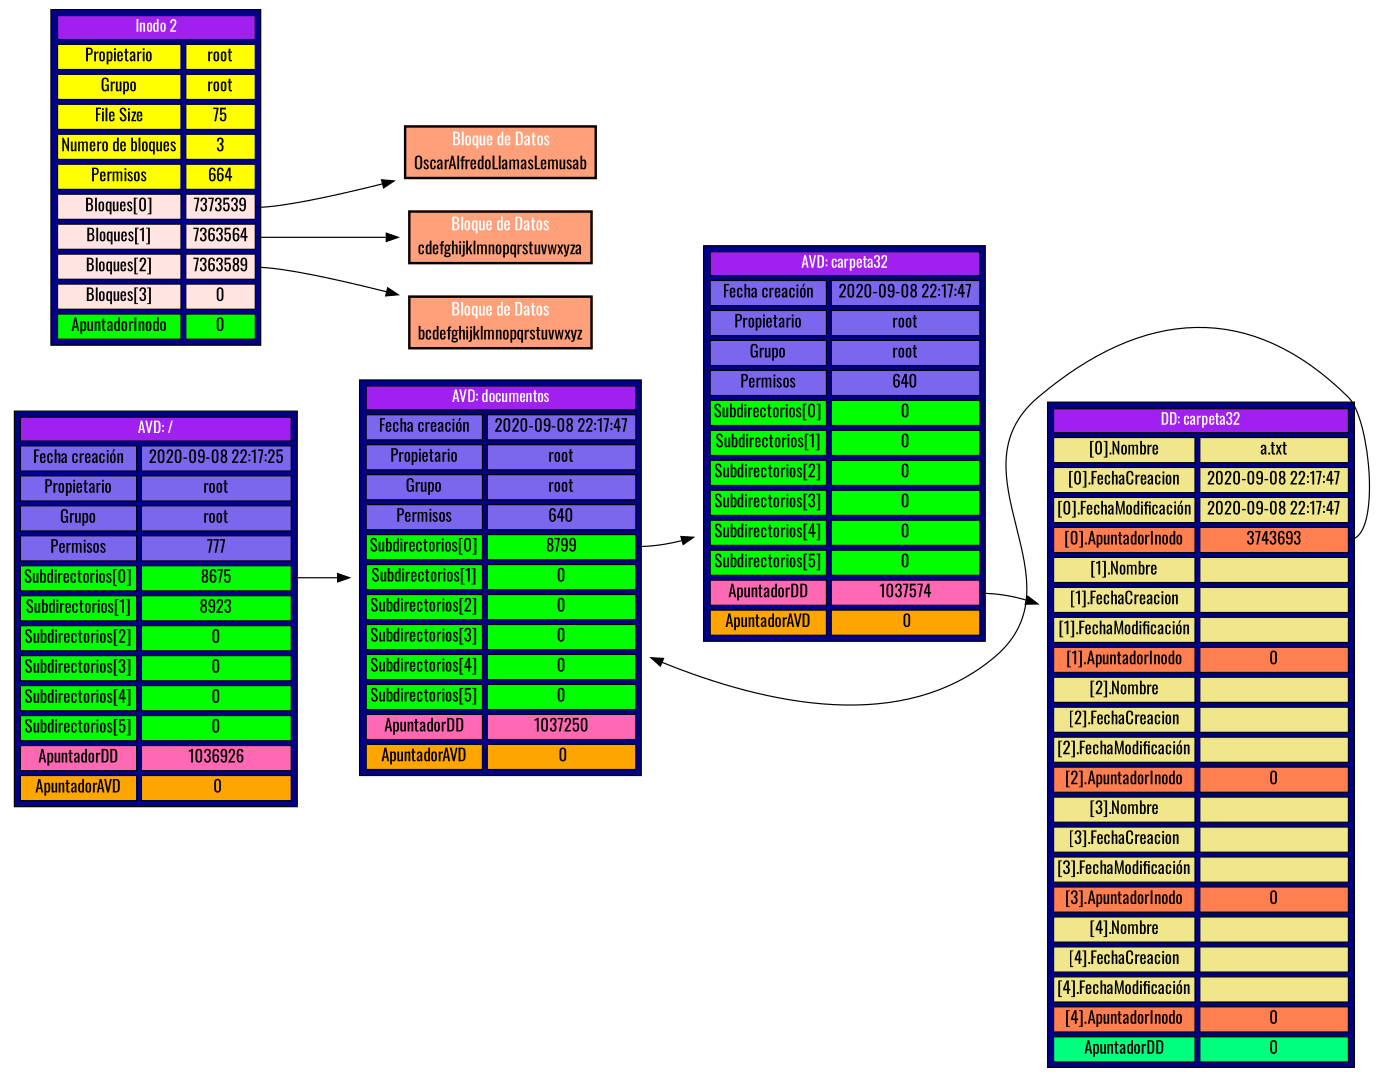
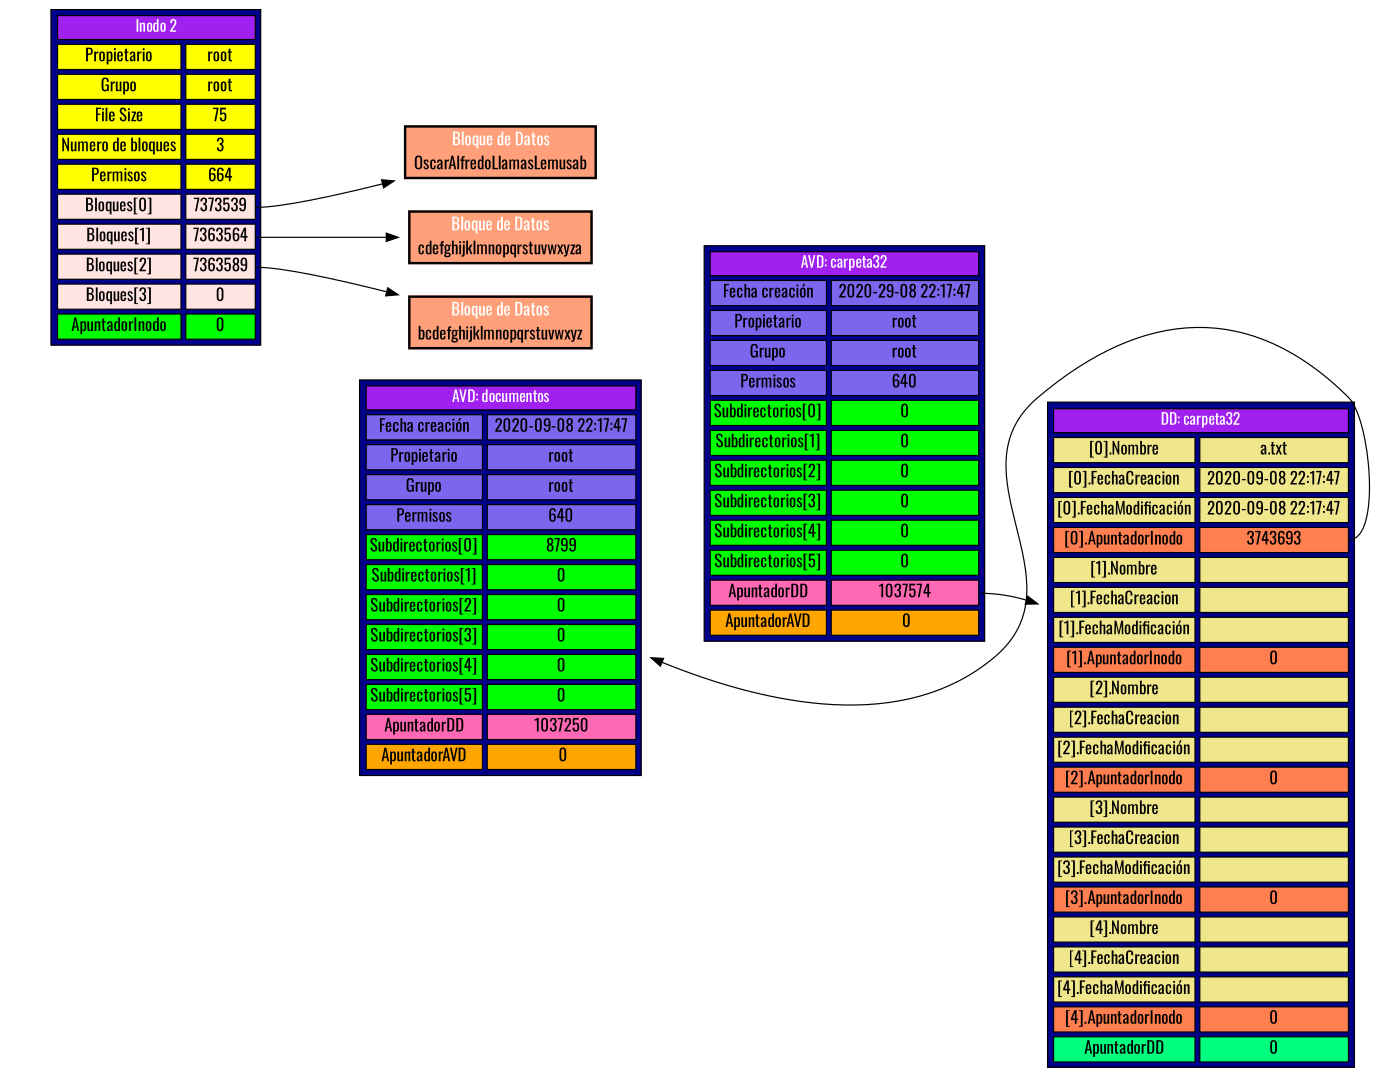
  digraph {
    fontname=Oswald
    rankdir=LR
    node [fontname=Oswald shape=plaintext]
    edge [fontname=Oswald tailport=0]
-   n1 [label=< 	<TABLE BORDER="1"  cellpadding="2"   CELLBORDER="1" CELLSPACING="4" BGCOLOR="blue4" color = 'black'>             	   <TR>  		   <TD bgcolor='purple' colspan="2"><font color='white' point-size='13'>AVD: /</font></TD> 	   </TR> 	   <TR>  		   <TD bgcolor='slateblue2' >Fecha creación</TD> 		   <TD bgcolor='slateblue2' > 2020-09-08 22:17:25 </TD> 	   </TR> 	   <TR> 		   <TD bgcolor='slateblue2' >Propietario</TD> 		   <TD bgcolor='slateblue2' > root </TD> 	   </TR> 	   <TR> 		   <TD bgcolor='slateblue2' >Grupo</TD> 		   <TD bgcolor='slateblue2' > root </TD> 	   </TR> 	   <TR> 		   <TD bgcolor='slateblue2' >Permisos</TD> 		   <TD bgcolor='slateblue2' > 777 </TD> 	   </TR> 	   <TR> 		   <TD  bgcolor='green1' >Subdirectorios[0]</TD> 		   <TD  bgcolor='green1' PORT="0"> 8675 </TD> 	   </TR> 	   <TR> 		   <TD  bgcolor='green1' >Subdirectorios[1]</TD> 		   <TD  bgcolor='green1' PORT="1"> 8923 </TD> 	   </TR> 	   <TR> 		   <TD  bgcolor='green1' >Subdirectorios[2]</TD> 		   <TD  bgcolor='green1' PORT="2"> 0 </TD> 	   </TR> 	   <TR> 		   <TD  bgcolor='green1' >Subdirectorios[3]</TD> 		   <TD  bgcolor='green1' PORT="3"> 0 </TD> 	   </TR> 	   <TR> 		   <TD  bgcolor='green1' >Subdirectorios[4]</TD> 		   <TD  bgcolor='green1' PORT="4"> 0 </TD> 	   </TR> 	   <TR> 		   <TD  bgcolor='green1' >Subdirectorios[5]</TD> 		   <TD  bgcolor='green1' PORT="5"> 0 </TD> 	   </TR> 	   <TR> 		   <TD  bgcolor='hotpink' >ApuntadorDD</TD> 		   <TD  bgcolor='hotpink' PORT="6"> 1036926 </TD> 	   </TR> 	   <TR> 		   <TD  bgcolor='orange' >ApuntadorAVD</TD> 		   <TD  bgcolor='orange' PORT="7"> 0</TD> 	   </TR>    </TABLE> 	>]
    n2 [label=< 	<TABLE BORDER="1"  cellpadding="2"   CELLBORDER="1" CELLSPACING="4" BGCOLOR="blue4" color = 'black'>             	   <TR>  		   <TD bgcolor='purple' colspan="2"><font color='white' point-size='13'>AVD: documentos</font></TD> 	   </TR> 	   <TR>  		   <TD bgcolor='slateblue2' >Fecha creación</TD> 		   <TD bgcolor='slateblue2' > 2020-09-08 22:17:47 </TD> 	   </TR> 	   <TR> 		   <TD bgcolor='slateblue2' >Propietario</TD> 		   <TD bgcolor='slateblue2' > root </TD> 	   </TR> 	   <TR> 		   <TD bgcolor='slateblue2' >Grupo</TD> 		   <TD bgcolor='slateblue2' > root </TD> 	   </TR> 	   <TR> 		   <TD bgcolor='slateblue2' >Permisos</TD> 		   <TD bgcolor='slateblue2' > 640 </TD> 	   </TR> 	   <TR> 		   <TD  bgcolor='green1' >Subdirectorios[0]</TD> 		   <TD  bgcolor='green1' PORT="0"> 8799 </TD> 	   </TR> 	   <TR> 		   <TD  bgcolor='green1' >Subdirectorios[1]</TD> 		   <TD  bgcolor='green1' PORT="1"> 0 </TD> 	   </TR> 	   <TR> 		   <TD  bgcolor='green1' >Subdirectorios[2]</TD> 		   <TD  bgcolor='green1' PORT="2"> 0 </TD> 	   </TR> 	   <TR> 		   <TD  bgcolor='green1' >Subdirectorios[3]</TD> 		   <TD  bgcolor='green1' PORT="3"> 0 </TD> 	   </TR> 	   <TR> 		   <TD  bgcolor='green1' >Subdirectorios[4]</TD> 		   <TD  bgcolor='green1' PORT="4"> 0 </TD> 	   </TR> 	   <TR> 		   <TD  bgcolor='green1' >Subdirectorios[5]</TD> 		   <TD  bgcolor='green1' PORT="5"> 0 </TD> 	   </TR> 	   <TR> 		   <TD  bgcolor='hotpink' >ApuntadorDD</TD> 		   <TD  bgcolor='hotpink' PORT="6"> 1037250 </TD> 	   </TR> 	   <TR> 		   <TD  bgcolor='orange' >ApuntadorAVD</TD> 		   <TD  bgcolor='orange' PORT="7"> 0</TD> 	   </TR>    </TABLE> 	>]
-   n3 [label=< 	<TABLE BORDER="1"  cellpadding="2"   CELLBORDER="1" CELLSPACING="4" BGCOLOR="blue4" color = 'black'>             	   <TR>  		   <TD bgcolor='purple' colspan="2"><font color='white' point-size='13'>AVD: carpeta32</font></TD> 	   </TR> 	   <TR>  		   <TD bgcolor='slateblue2' >Fecha creación</TD> 		   <TD bgcolor='slateblue2' > 2020-09-08 22:17:47 </TD> 	   </TR> 	   <TR> 		   <TD bgcolor='slateblue2' >Propietario</TD> 		   <TD bgcolor='slateblue2' > root </TD> 	   </TR> 	   <TR> 		   <TD bgcolor='slateblue2' >Grupo</TD> 		   <TD bgcolor='slateblue2' > root </TD> 	   </TR> 	   <TR> 		   <TD bgcolor='slateblue2' >Permisos</TD> 		   <TD bgcolor='slateblue2' > 640 </TD> 	   </TR> 	   <TR> 		   <TD  bgcolor='green1' >Subdirectorios[0]</TD> 		   <TD  bgcolor='green1' PORT="0"> 0 </TD> 	   </TR> 	   <TR> 		   <TD  bgcolor='green1' >Subdirectorios[1]</TD> 		   <TD  bgcolor='green1' PORT="1"> 0 </TD> 	   </TR> 	   <TR> 		   <TD  bgcolor='green1' >Subdirectorios[2]</TD> 		   <TD  bgcolor='green1' PORT="2"> 0 </TD> 	   </TR> 	   <TR> 		   <TD  bgcolor='green1' >Subdirectorios[3]</TD> 		   <TD  bgcolor='green1' PORT="3"> 0 </TD> 	   </TR> 	   <TR> 		   <TD  bgcolor='green1' >Subdirectorios[4]</TD> 		   <TD  bgcolor='green1' PORT="4"> 0 </TD> 	   </TR> 	   <TR> 		   <TD  bgcolor='green1' >Subdirectorios[5]</TD> 		   <TD  bgcolor='green1' PORT="5"> 0 </TD> 	   </TR> 	   <TR> 		   <TD  bgcolor='hotpink' >ApuntadorDD</TD> 		   <TD  bgcolor='hotpink' PORT="6"> 1037574 </TD> 	   </TR> 	   <TR> 		   <TD  bgcolor='orange' >ApuntadorAVD</TD> 		   <TD  bgcolor='orange' PORT="7"> 0</TD> 	   </TR>    </TABLE> 	>]
+   n3 [label=< 	<TABLE BORDER="1"  cellpadding="2"   CELLBORDER="1" CELLSPACING="4" BGCOLOR="blue4" color = 'black'>             	   <TR>  		   <TD bgcolor='purple' colspan="2"><font color='white' point-size='13'>AVD: carpeta32</font></TD> 	   </TR> 	   <TR>  		   <TD bgcolor='slateblue2' >Fecha creación</TD> 		   <TD bgcolor='slateblue2' > 2020-29-08 22:17:47 </TD> 	   </TR> 	   <TR> 		   <TD bgcolor='slateblue2' >Propietario</TD> 		   <TD bgcolor='slateblue2' > root </TD> 	   </TR> 	   <TR> 		   <TD bgcolor='slateblue2' >Grupo</TD> 		   <TD bgcolor='slateblue2' > root </TD> 	   </TR> 	   <TR> 		   <TD bgcolor='slateblue2' >Permisos</TD> 		   <TD bgcolor='slateblue2' > 640 </TD> 	   </TR> 	   <TR> 		   <TD  bgcolor='green1' >Subdirectorios[0]</TD> 		   <TD  bgcolor='green1' PORT="0"> 0 </TD> 	   </TR> 	   <TR> 		   <TD  bgcolor='green1' >Subdirectorios[1]</TD> 		   <TD  bgcolor='green1' PORT="1"> 0 </TD> 	   </TR> 	   <TR> 		   <TD  bgcolor='green1' >Subdirectorios[2]</TD> 		   <TD  bgcolor='green1' PORT="2"> 0 </TD> 	   </TR> 	   <TR> 		   <TD  bgcolor='green1' >Subdirectorios[3]</TD> 		   <TD  bgcolor='green1' PORT="3"> 0 </TD> 	   </TR> 	   <TR> 		   <TD  bgcolor='green1' >Subdirectorios[4]</TD> 		   <TD  bgcolor='green1' PORT="4"> 0 </TD> 	   </TR> 	   <TR> 		   <TD  bgcolor='green1' >Subdirectorios[5]</TD> 		   <TD  bgcolor='green1' PORT="5"> 0 </TD> 	   </TR> 	   <TR> 		   <TD  bgcolor='hotpink' >ApuntadorDD</TD> 		   <TD  bgcolor='hotpink' PORT="6"> 1037574 </TD> 	   </TR> 	   <TR> 		   <TD  bgcolor='orange' >ApuntadorAVD</TD> 		   <TD  bgcolor='orange' PORT="7"> 0</TD> 	   </TR>    </TABLE> 	>]
    n4 [label=< 	<TABLE BORDER="1"  cellpadding="2"   CELLBORDER="1" CELLSPACING="4" BGCOLOR="blue4" color = 'black'>             	   <TR>  		   <TD bgcolor='purple' colspan="2"><font color='white' point-size='13'>DD: carpeta32</font></TD> 	   </TR> 	   <TR> 		   <TD bgcolor='khaki' >[0].Nombre</TD> 		   <TD bgcolor='khaki' > a.txt </TD> 	   </TR> 	   <TR> 		   <TD bgcolor='khaki' >[0].FechaCreacion</TD> 		   <TD bgcolor='khaki' > 2020-09-08 22:17:47 </TD> 	   </TR> 		<TR> 		   <TD bgcolor='khaki' >[0].FechaModificación</TD> 		   <TD bgcolor='khaki' > 2020-09-08 22:17:47 </TD> 	   </TR> 		<TR> 		   <TD bgcolor='coral' >[0].ApuntadorInodo</TD> 		   <TD bgcolor='coral' PORT="0" > 3743693 </TD> 	   </TR> 		<TR> 		   <TD bgcolor='khaki' >[1].Nombre</TD> 		   <TD bgcolor='khaki' >  </TD> 	   </TR> 	   <TR> 		   <TD bgcolor='khaki' >[1].FechaCreacion</TD> 		   <TD bgcolor='khaki' >  </TD> 	   </TR> 		<TR> 		   <TD bgcolor='khaki' >[1].FechaModificación</TD> 		   <TD bgcolor='khaki' >  </TD> 	   </TR> 		<TR> 		   <TD bgcolor='coral' >[1].ApuntadorInodo</TD> 		   <TD bgcolor='coral' PORT="1" > 0 </TD> 	   </TR> 		<TR> 		   <TD bgcolor='khaki' >[2].Nombre</TD> 		   <TD bgcolor='khaki' >  </TD> 	   </TR> 	   <TR> 		   <TD bgcolor='khaki' >[2].FechaCreacion</TD> 		   <TD bgcolor='khaki' >  </TD> 	   </TR> 		<TR> 		   <TD bgcolor='khaki' >[2].FechaModificación</TD> 		   <TD bgcolor='khaki' >  </TD> 	   </TR> 		<TR> 		   <TD bgcolor='coral' >[2].ApuntadorInodo</TD> 		   <TD bgcolor='coral' PORT="2" > 0 </TD> 	   </TR> 		<TR> 		   <TD bgcolor='khaki' >[3].Nombre</TD> 		   <TD bgcolor='khaki' >  </TD> 	   </TR> 	   <TR> 		   <TD bgcolor='khaki' >[3].FechaCreacion</TD> 		   <TD bgcolor='khaki' >  </TD> 	   </TR> 		<TR> 		   <TD bgcolor='khaki' >[3].FechaModificación</TD> 		   <TD bgcolor='khaki' >  </TD> 	   </TR> 		<TR> 		   <TD bgcolor='coral' >[3].ApuntadorInodo</TD> 		   <TD bgcolor='coral' PORT="3" > 0 </TD> 	   </TR> 		<TR> 		   <TD bgcolor='khaki' >[4].Nombre</TD> 		   <TD bgcolor='khaki' >  </TD> 	   </TR> 	   <TR> 		   <TD bgcolor='khaki' >[4].FechaCreacion</TD> 		   <TD bgcolor='khaki' >  </TD> 	   </TR> 		<TR> 		   <TD bgcolor='khaki' >[4].FechaModificación</TD> 		   <TD bgcolor='khaki' >  </TD> 	   </TR> 		<TR> 		   <TD bgcolor='coral' >[4].ApuntadorInodo</TD> 		   <TD bgcolor='coral' PORT="4" > 0 </TD> 	   </TR> 	   <TR> 		   <TD  bgcolor='springgreen' >ApuntadorDD</TD> 		   <TD  bgcolor='springgreen' PORT="5"> 0 </TD> 	   </TR>     </TABLE> 	>]
    n5 [label=< 	<TABLE BORDER="1"  cellpadding="2"   CELLBORDER="1" CELLSPACING="4" BGCOLOR="blue4" color = 'black'>             	   <TR> 	   <TD bgcolor='purple' colspan="2"><font color='white' point-size='13'>Inodo 2</font></TD> 	   </TR> 	   <TR>  		   <TD bgcolor='yellow' >Propietario</TD> 		   <TD bgcolor='yellow' > root </TD> 	   </TR> 	   <TR>  		   <TD bgcolor='yellow' >Grupo</TD> 		   <TD bgcolor='yellow' > root </TD> 	   </TR> 	   <TR>  		   <TD bgcolor='yellow' >File Size</TD> 		   <TD bgcolor='yellow' > 75 </TD> 	   </TR> 	   <TR>  		   <TD bgcolor='yellow' >Numero de bloques</TD> 		   <TD bgcolor='yellow' > 3 </TD> 	   </TR> 	   <TR>  		   <TD bgcolor='yellow' >Permisos</TD> 		   <TD bgcolor='yellow' > 664 </TD> 	   </TR> 	   <TR>  		   <TD bgcolor='mistyrose' >Bloques[0]</TD> 		   <TD bgcolor='mistyrose' PORT="0" > 7373539 </TD> 	   </TR> 	   <TR>  		   <TD bgcolor='mistyrose' >Bloques[1]</TD> 		   <TD bgcolor='mistyrose' PORT="1" > 7363564 </TD> 	   </TR> 	   <TR>  		   <TD bgcolor='mistyrose' >Bloques[2]</TD> 		   <TD bgcolor='mistyrose' PORT="2" > 7363589 </TD> 	   </TR> 	   <TR>  		   <TD bgcolor='mistyrose' >Bloques[3]</TD> 		   <TD bgcolor='mistyrose' PORT="3" > 0 </TD> 	   </TR> 	   <TR>  		   <TD bgcolor='lime' >ApuntadorInodo</TD> 		   <TD bgcolor='lime' PORT="4" > 0 </TD> 	   </TR>     	</TABLE>    >]
    n6 [label=< 	<table border="2" cellborder="0" cellspacing="1" bgcolor="lightsalmon" color="black"> 		<tr>  			<TD align ="center"><font color="white" >Bloque de Datos</font></TD>  		</tr> 		<tr> 			<TD align="left"> OscarAlfredoLlamasLemusab </TD> 		</tr> 	</table> 	>]
    n7 [label=< 	<table border="2" cellborder="0" cellspacing="1" bgcolor="lightsalmon" color="black"> 		<tr>  			<TD align ="center"><font color="white" >Bloque de Datos</font></TD>  		</tr> 		<tr> 			<TD align="left"> cdefghijklmnopqrstuvwxyza </TD> 		</tr> 	</table> 	>]
    n8 [label=< 	<table border="2" cellborder="0" cellspacing="1" bgcolor="lightsalmon" color="black"> 		<tr>  			<TD align ="center"><font color="white" >Bloque de Datos</font></TD>  		</tr> 		<tr> 			<TD align="left"> bcdefghijklmnopqrstuvwxyz </TD> 		</tr> 	</table> 	>]
-   n1 -> n2
-   n2 -> n3
    n3 -> n4 [tailport=6]
    n4 -> n2
    n5 -> n6
    n5 -> n7 [tailport=1]
    n5 -> n8 [tailport=2]
  }
